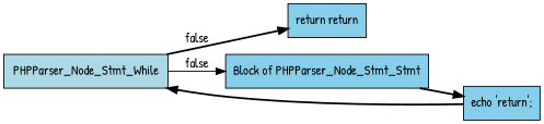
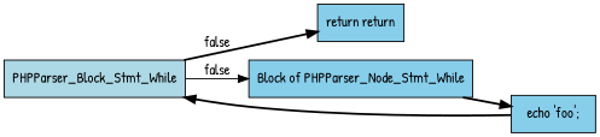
  digraph {
    fontname="Patrick Hand"
    rankdir=LR
    node [fillcolor=skyblue fontname="Patrick Hand" shape=box style=filled]
    edge [fontname="Patrick Hand" style=bold]
    n1 [label="return return"]
-   n2 [fillcolor=lightblue label=PHPParser_Node_Stmt_While]
-   n3 [label="Block of PHPParser_Node_Stmt_Stmt"]
-   n4 [label="echo 'return';"]
+   n2 [fillcolor=lightblue label=PHPParser_Block_Stmt_While]
+   n3 [label="Block of PHPParser_Node_Stmt_While"]
+   n4 [label="echo 'foo';"]
    n2 -> n1 [label=false]
    n2 -> n3 [label=false style=solid]
    n3 -> n4
    n4 -> n2
  }
